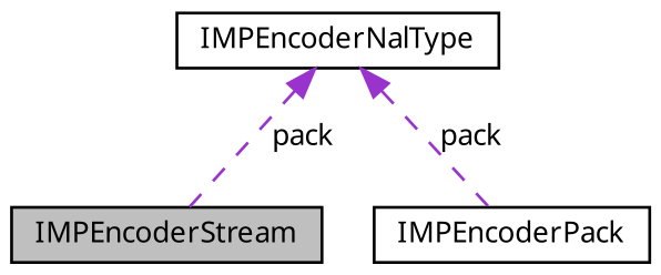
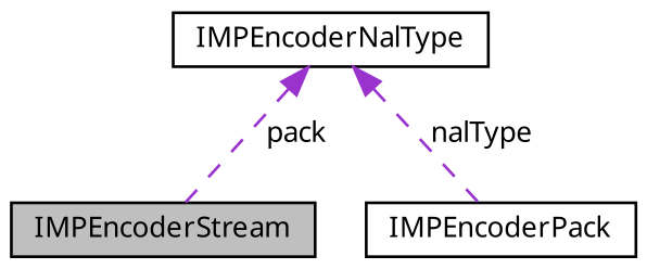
  digraph {
    fontname="Noto Sans"
    node [color=black fillcolor=white fontname="Noto Sans" fontsize=10 shape=record style=filled]
    edge [color=darkorchid3 dir=back fontname="Noto Sans" fontsize=10 labelfontname=Helvetica labelfontsize=10 style=dashed]
    n1 [fillcolor=grey75 fontcolor=black height=0.2 label=IMPEncoderStream width=0.4]
    n2 [height=0.2 label=IMPEncoderPack width=0.4]
    n3 [height=0.2 label=IMPEncoderNalType width=0.4]
    n3 -> n1 [label=" pack"]
-   n3 -> n2 [label=" pack"]
+   n3 -> n2 [label=" nalType"]
  }
